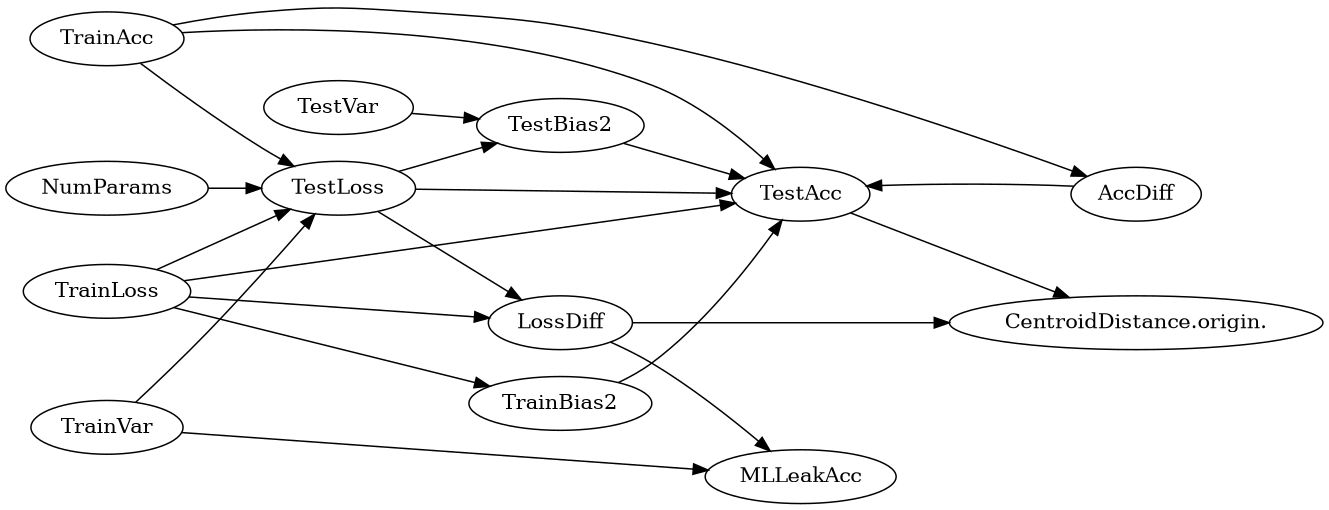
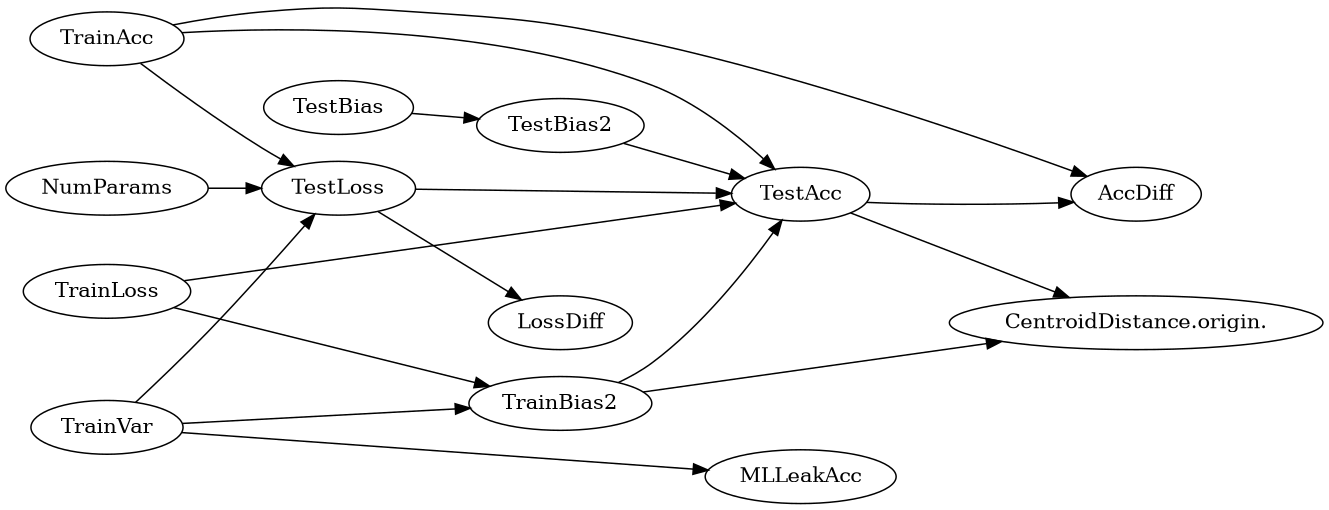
  digraph {
    rankdir=LR
    edge [dir=forward]
    TrainAcc
    TestAcc
    AccDiff
    TestLoss
    "CentroidDistance.origin."
    LossDiff
    TestBias2
    TrainLoss
    TrainBias2
    MLLeakAcc
    TrainVar
-   TestVar
+   TestVar [label=TestBias]
    NumParams
    TrainAcc -> TestAcc
    TrainAcc -> AccDiff
    TrainAcc -> TestLoss
-   AccDiff -> TestAcc
+   TestAcc -> AccDiff
    TestAcc -> "CentroidDistance.origin."
    TestLoss -> TestAcc
    TestLoss -> LossDiff
-   TestLoss -> TestBias2
-   LossDiff -> MLLeakAcc
    TestBias2 -> TestAcc
    TrainLoss -> TestAcc
-   TrainLoss -> TestLoss
-   TrainLoss -> LossDiff
    TrainLoss -> TrainBias2
    TrainBias2 -> TestAcc
-   LossDiff -> "CentroidDistance.origin."
+   TrainBias2 -> "CentroidDistance.origin."
    TrainVar -> TestLoss
+   TrainVar -> TrainBias2
    TrainVar -> MLLeakAcc
    TestVar -> TestBias2
    NumParams -> TestLoss
  }
